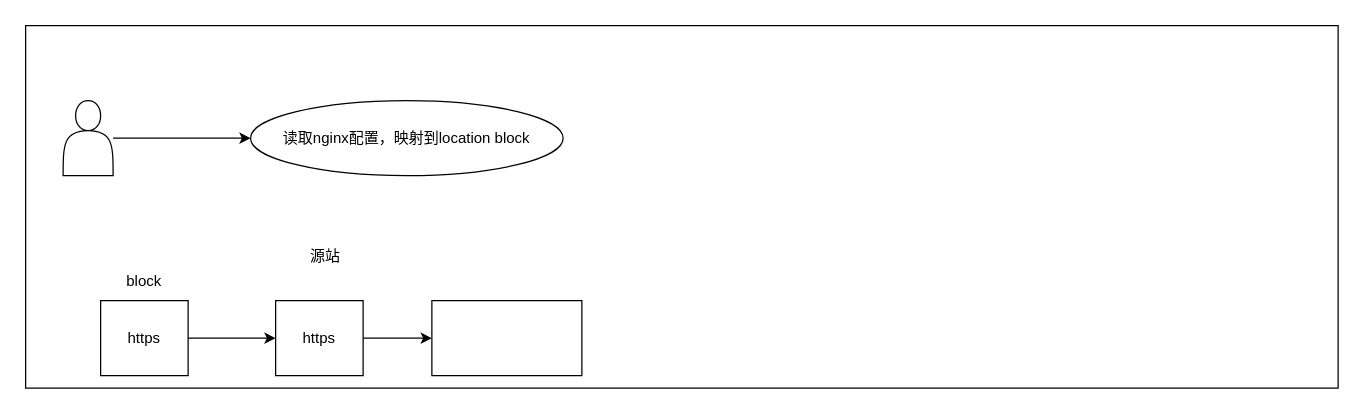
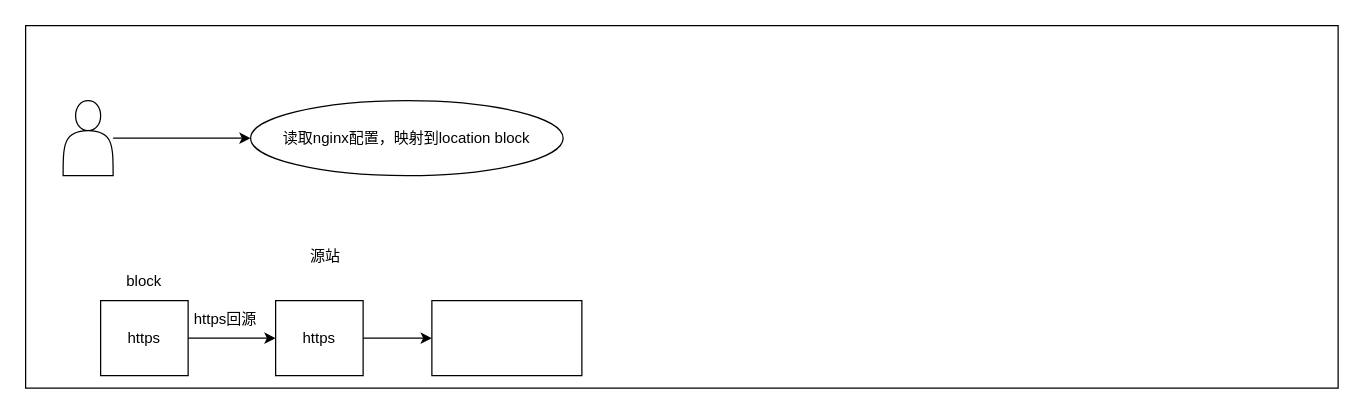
  <mxCell id="0" />
  <mxCell id="1" parent="0" />
  <mxCell id="2" value="" style="rounded=0;whiteSpace=wrap;html=1;" vertex="1" parent="1"><mxGeometry x="20" y="20" width="1050" height="290" as="geometry" /></mxCell>
  <mxCell id="3" value="读取nginx配置，映射到location block" style="ellipse;whiteSpace=wrap;html=1;" vertex="1" parent="1"><mxGeometry x="200" y="80" width="250" height="60" as="geometry" /></mxCell>
  <mxCell id="4" style="edgeStyle=orthogonalEdgeStyle;rounded=0;orthogonalLoop=1;jettySize=auto;html=1;entryX=0;entryY=0.5;entryDx=0;entryDy=0;" edge="1" parent="1" source="5" target="3"><mxGeometry relative="1" as="geometry" /></mxCell>
  <mxCell id="5" value="" style="shape=actor;whiteSpace=wrap;html=1;" vertex="1" parent="1"><mxGeometry x="50" y="80" width="40" height="60" as="geometry" /></mxCell>
  <mxCell id="6" style="edgeStyle=orthogonalEdgeStyle;rounded=0;orthogonalLoop=1;jettySize=auto;html=1;exitX=1;exitY=0.5;exitDx=0;exitDy=0;entryX=0;entryY=0.5;entryDx=0;entryDy=0;" edge="1" parent="1" source="7" target="9"><mxGeometry relative="1" as="geometry" /></mxCell>
  <mxCell id="7" value="https" style="rounded=0;whiteSpace=wrap;html=1;" vertex="1" parent="1"><mxGeometry x="80" y="240" width="70" height="60" as="geometry" /></mxCell>
  <mxCell id="8" value="" style="edgeStyle=orthogonalEdgeStyle;rounded=0;orthogonalLoop=1;jettySize=auto;html=1;" edge="1" parent="1" source="9" target="13"><mxGeometry relative="1" as="geometry" /></mxCell>
  <mxCell id="9" value="https" style="rounded=0;whiteSpace=wrap;html=1;" vertex="1" parent="1"><mxGeometry x="220" y="240" width="70" height="60" as="geometry" /></mxCell>
+ <mxCell id="10" value="https回源" style="text;strokeColor=none;align=center;fillColor=none;html=1;verticalAlign=middle;whiteSpace=wrap;rounded=0;" vertex="1" parent="1"><mxGeometry x="150" y="240" width="60" height="30" as="geometry" /></mxCell>
  <mxCell id="11" value="block" style="text;strokeColor=none;align=center;fillColor=none;html=1;verticalAlign=middle;whiteSpace=wrap;rounded=0;" vertex="1" parent="1"><mxGeometry x="85" y="210" width="60" height="30" as="geometry" /></mxCell>
  <mxCell id="12" value="源站" style="text;strokeColor=none;align=center;fillColor=none;html=1;verticalAlign=middle;whiteSpace=wrap;rounded=0;" vertex="1" parent="1"><mxGeometry x="230" y="190" width="60" height="30" as="geometry" /></mxCell>
  <mxCell id="13" value="" style="whiteSpace=wrap;html=1;rounded=0;" vertex="1" parent="1"><mxGeometry x="345" y="240" width="120" height="60" as="geometry" /></mxCell>
